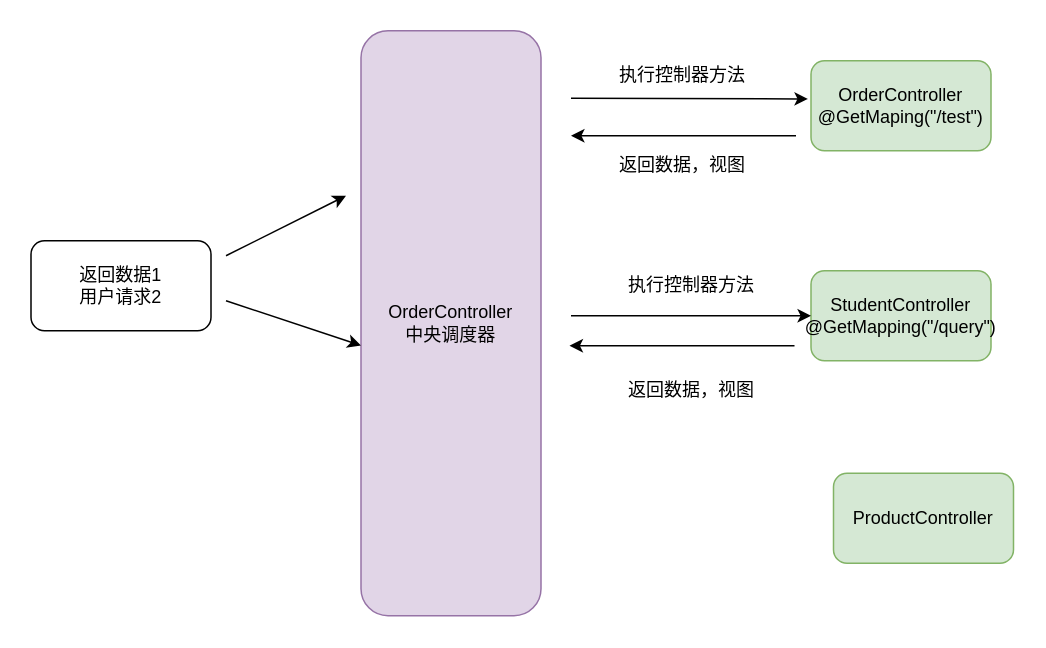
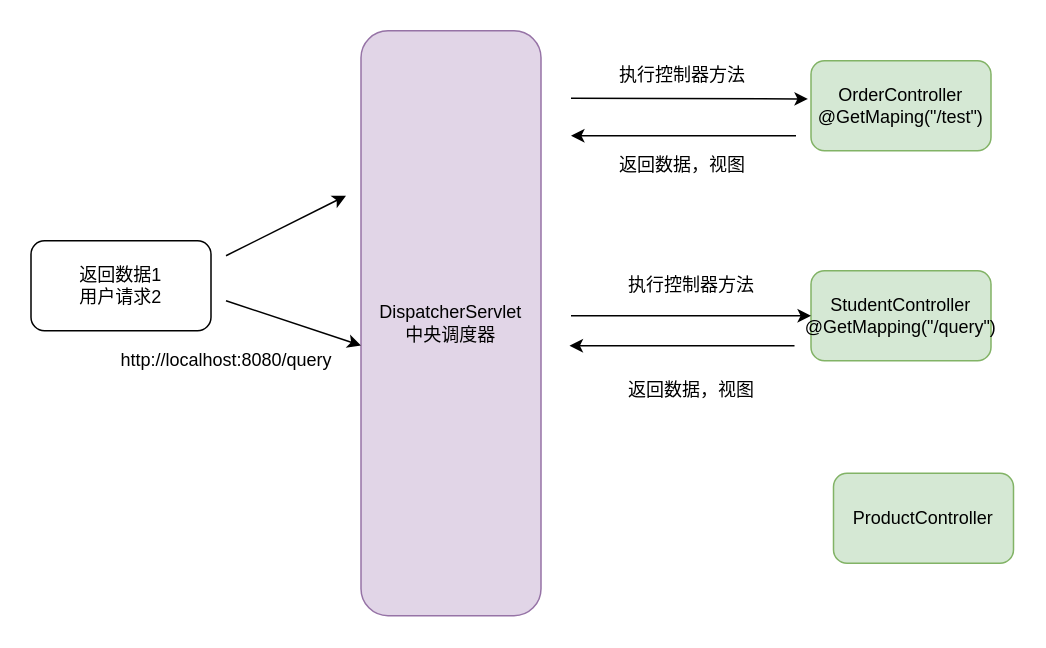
  <mxCell id="0" />
  <mxCell id="1" parent="0" />
- <mxCell id="2" value="OrderController&lt;br&gt;中央调度器" style="rounded=1;whiteSpace=wrap;html=1;fillColor=#e1d5e7;strokeColor=#9673a6;" parent="1" vertex="1"><mxGeometry x="240" y="20" width="120" height="390" as="geometry" /></mxCell>
+ <mxCell id="2" value="DispatcherServlet&lt;br&gt;中央调度器" style="rounded=1;whiteSpace=wrap;html=1;fillColor=#e1d5e7;strokeColor=#9673a6;" parent="1" vertex="1"><mxGeometry x="240" y="20" width="120" height="390" as="geometry" /></mxCell>
  <mxCell id="3" value="OrderController&lt;br&gt;@GetMaping(&quot;/test&quot;)" style="rounded=1;whiteSpace=wrap;html=1;fillColor=#d5e8d4;strokeColor=#82b366;" parent="1" vertex="1"><mxGeometry x="540" y="40" width="120" height="60" as="geometry" /></mxCell>
  <mxCell id="4" value="StudentController&lt;br&gt;@GetMapping(&quot;/query&quot;)" style="rounded=1;whiteSpace=wrap;html=1;fillColor=#d5e8d4;strokeColor=#82b366;" parent="1" vertex="1"><mxGeometry x="540" y="180" width="120" height="60" as="geometry" /></mxCell>
  <mxCell id="5" value="ProductController" style="rounded=1;whiteSpace=wrap;html=1;fillColor=#d5e8d4;strokeColor=#82b366;" parent="1" vertex="1"><mxGeometry x="555" y="315" width="120" height="60" as="geometry" /></mxCell>
  <mxCell id="6" value="返回数据1&lt;br&gt;用户请求2" style="rounded=1;whiteSpace=wrap;html=1;" parent="1" vertex="1"><mxGeometry x="20" y="160" width="120" height="60" as="geometry" /></mxCell>
  <mxCell id="7" value="" style="endArrow=classic;html=1;rounded=0;" parent="1" edge="1"><mxGeometry width="50" height="50" relative="1" as="geometry"><mxPoint x="150" y="170" as="sourcePoint" /><mxPoint x="230" y="130" as="targetPoint" /></mxGeometry></mxCell>
  <mxCell id="8" value="" style="endArrow=classic;html=1;rounded=0;entryX=-0.017;entryY=0.424;entryDx=0;entryDy=0;entryPerimeter=0;" parent="1" target="3" edge="1"><mxGeometry width="50" height="50" relative="1" as="geometry"><mxPoint x="380" y="65" as="sourcePoint" /><mxPoint x="450" y="60" as="targetPoint" /></mxGeometry></mxCell>
  <mxCell id="9" value="" style="endArrow=classic;html=1;rounded=0;" parent="1" edge="1"><mxGeometry width="50" height="50" relative="1" as="geometry"><mxPoint x="530" y="90" as="sourcePoint" /><mxPoint x="380" y="90" as="targetPoint" /></mxGeometry></mxCell>
  <mxCell id="10" value="执行控制器方法" style="text;html=1;align=center;verticalAlign=middle;resizable=0;points=[];autosize=1;strokeColor=none;fillColor=none;" parent="1" vertex="1"><mxGeometry x="404" y="40" width="100" height="20" as="geometry" /></mxCell>
  <mxCell id="11" value="返回数据，视图" style="text;html=1;align=center;verticalAlign=middle;resizable=0;points=[];autosize=1;strokeColor=none;fillColor=none;" parent="1" vertex="1"><mxGeometry x="404" y="100" width="100" height="20" as="geometry" /></mxCell>
  <mxCell id="12" value="" style="endArrow=classic;html=1;rounded=0;entryX=0;entryY=0.538;entryDx=0;entryDy=0;entryPerimeter=0;" parent="1" target="2" edge="1"><mxGeometry width="50" height="50" relative="1" as="geometry"><mxPoint x="150" y="200" as="sourcePoint" /><mxPoint x="200" y="270" as="targetPoint" /></mxGeometry></mxCell>
+ <mxCell id="13" value="http://localhost:8080/query" style="text;html=1;align=center;verticalAlign=middle;resizable=0;points=[];autosize=1;strokeColor=none;fillColor=none;" parent="1" vertex="1"><mxGeometry x="70" y="230" width="160" height="20" as="geometry" /></mxCell>
  <mxCell id="14" value="" style="endArrow=classic;html=1;rounded=0;entryX=0;entryY=0.5;entryDx=0;entryDy=0;" parent="1" target="4" edge="1"><mxGeometry width="50" height="50" relative="1" as="geometry"><mxPoint x="380" y="210" as="sourcePoint" /><mxPoint x="500" y="260" as="targetPoint" /></mxGeometry></mxCell>
  <mxCell id="15" value="执行控制器方法" style="text;html=1;align=center;verticalAlign=middle;resizable=0;points=[];autosize=1;strokeColor=none;fillColor=none;" parent="1" vertex="1"><mxGeometry x="410" y="180" width="100" height="20" as="geometry" /></mxCell>
  <mxCell id="16" value="" style="endArrow=classic;html=1;rounded=0;" parent="1" edge="1"><mxGeometry width="50" height="50" relative="1" as="geometry"><mxPoint x="529" y="230" as="sourcePoint" /><mxPoint x="379" y="230" as="targetPoint" /></mxGeometry></mxCell>
  <mxCell id="17" value="返回数据，视图" style="text;html=1;align=center;verticalAlign=middle;resizable=0;points=[];autosize=1;strokeColor=none;fillColor=none;" parent="1" vertex="1"><mxGeometry x="410" y="250" width="100" height="20" as="geometry" /></mxCell>
